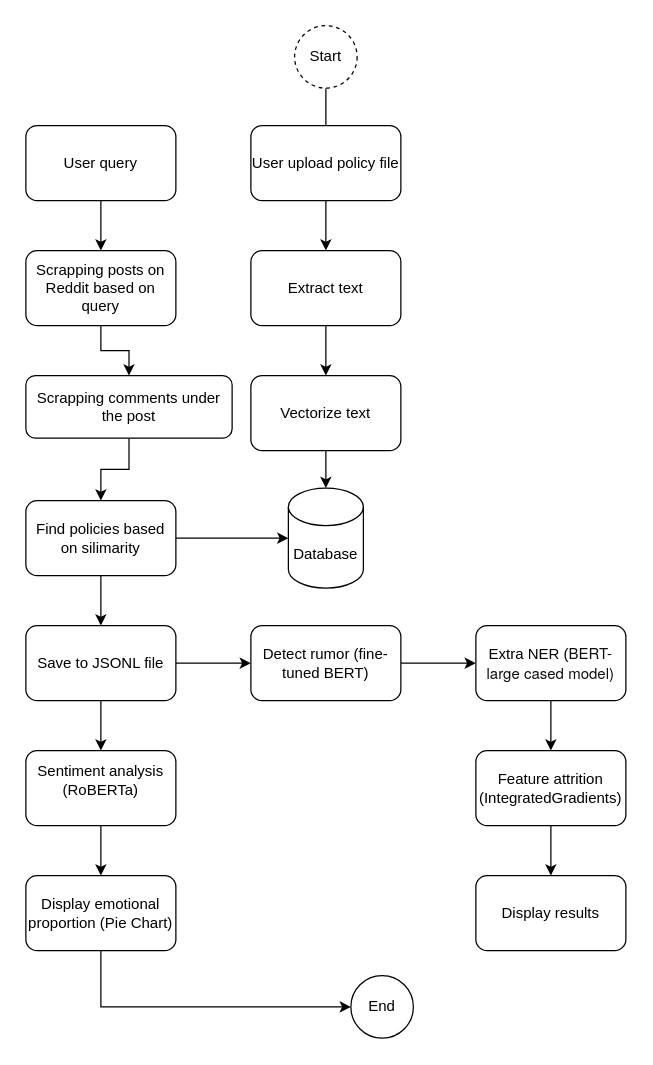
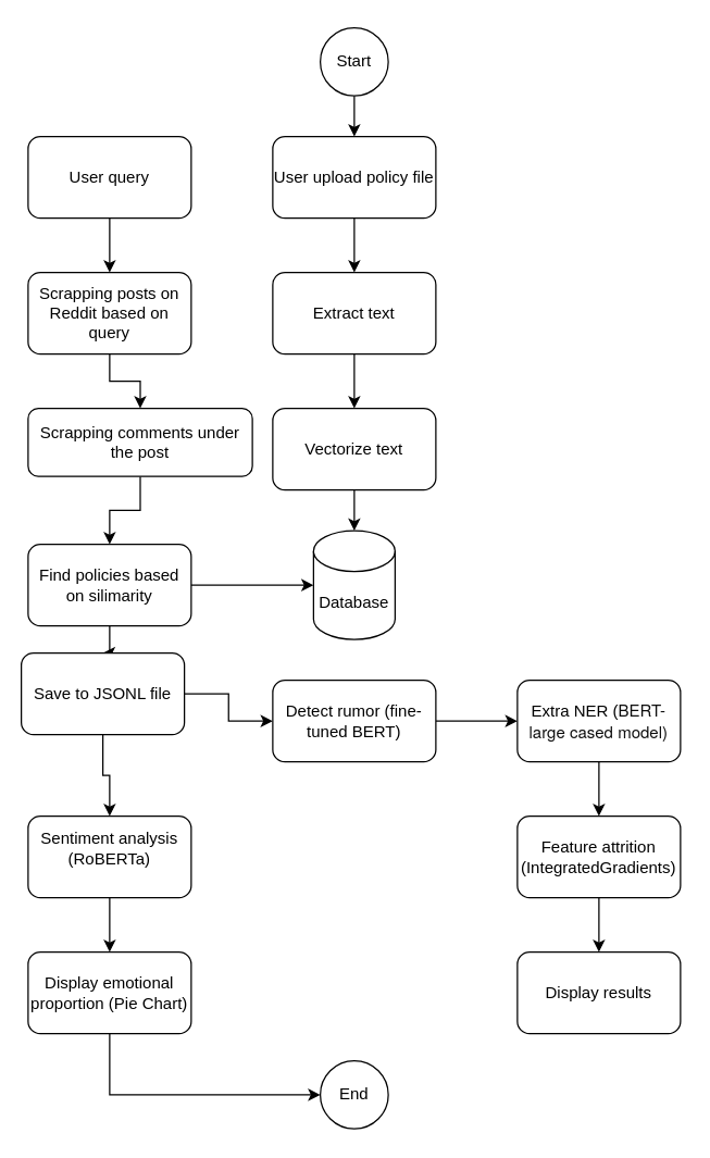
  <mxCell id="0" />
  <mxCell id="1" parent="0" />
  <mxCell id="2" value="Database" style="shape=cylinder3;whiteSpace=wrap;html=1;boundedLbl=1;backgroundOutline=1;size=15;" parent="1" vertex="1"><mxGeometry x="230" y="390" width="60" height="80" as="geometry" /></mxCell>
- <mxCell id="3" value="" style="edgeStyle=orthogonalEdgeStyle;rounded=0;orthogonalLoop=1;jettySize=auto;html=1;endArrow=none;" parent="1" source="4" target="6" edge="1"><mxGeometry relative="1" as="geometry" /></mxCell>
- <mxCell id="4" value="Start" style="ellipse;whiteSpace=wrap;html=1;aspect=fixed;dashed=1;" parent="1" vertex="1"><mxGeometry x="235" y="20" width="50" height="50" as="geometry" /></mxCell>
+ <mxCell id="3" value="" style="edgeStyle=orthogonalEdgeStyle;rounded=0;orthogonalLoop=1;jettySize=auto;html=1;" parent="1" source="4" target="6" edge="1"><mxGeometry relative="1" as="geometry" /></mxCell>
+ <mxCell id="4" value="Start" style="ellipse;whiteSpace=wrap;html=1;aspect=fixed;" parent="1" vertex="1"><mxGeometry x="235" y="20" width="50" height="50" as="geometry" /></mxCell>
  <mxCell id="5" value="" style="edgeStyle=orthogonalEdgeStyle;rounded=0;orthogonalLoop=1;jettySize=auto;html=1;" parent="1" source="6" target="8" edge="1"><mxGeometry relative="1" as="geometry" /></mxCell>
  <mxCell id="6" value="User upload policy file" style="rounded=1;whiteSpace=wrap;html=1;" parent="1" vertex="1"><mxGeometry x="200" y="100" width="120" height="60" as="geometry" /></mxCell>
  <mxCell id="7" value="" style="edgeStyle=orthogonalEdgeStyle;rounded=0;orthogonalLoop=1;jettySize=auto;html=1;" parent="1" source="8" target="10" edge="1"><mxGeometry relative="1" as="geometry" /></mxCell>
  <mxCell id="8" value="Extract text" style="rounded=1;whiteSpace=wrap;html=1;" parent="1" vertex="1"><mxGeometry x="200" y="200" width="120" height="60" as="geometry" /></mxCell>
  <mxCell id="9" value="" style="edgeStyle=orthogonalEdgeStyle;rounded=0;orthogonalLoop=1;jettySize=auto;html=1;entryX=0.5;entryY=0;entryDx=0;entryDy=0;entryPerimeter=0;" parent="1" source="10" target="2" edge="1"><mxGeometry relative="1" as="geometry"><mxPoint x="400" y="340" as="targetPoint" /><Array as="points"><mxPoint x="260" y="380" /><mxPoint x="260" y="380" /></Array></mxGeometry></mxCell>
  <mxCell id="10" value="Vectorize text" style="rounded=1;whiteSpace=wrap;html=1;" parent="1" vertex="1"><mxGeometry x="200" y="300" width="120" height="60" as="geometry" /></mxCell>
  <mxCell id="11" value="" style="edgeStyle=orthogonalEdgeStyle;rounded=0;orthogonalLoop=1;jettySize=auto;html=1;" parent="1" source="12" target="14" edge="1"><mxGeometry relative="1" as="geometry" /></mxCell>
  <mxCell id="12" value="User query" style="rounded=1;whiteSpace=wrap;html=1;" parent="1" vertex="1"><mxGeometry x="20" y="100" width="120" height="60" as="geometry" /></mxCell>
  <mxCell id="13" value="" style="edgeStyle=orthogonalEdgeStyle;rounded=0;orthogonalLoop=1;jettySize=auto;html=1;" parent="1" source="14" target="16" edge="1"><mxGeometry relative="1" as="geometry" /></mxCell>
  <mxCell id="14" value="Scrapping posts on Reddit based on query" style="whiteSpace=wrap;html=1;rounded=1;" parent="1" vertex="1"><mxGeometry x="20" y="200" width="120" height="60" as="geometry" /></mxCell>
  <mxCell id="15" value="" style="edgeStyle=orthogonalEdgeStyle;rounded=0;orthogonalLoop=1;jettySize=auto;html=1;" parent="1" source="16" target="18" edge="1"><mxGeometry relative="1" as="geometry" /></mxCell>
  <mxCell id="16" value="Scrapping comments under the post" style="whiteSpace=wrap;html=1;rounded=1;" parent="1" vertex="1"><mxGeometry x="20" y="300" width="165" height="50" as="geometry" /></mxCell>
  <mxCell id="17" value="" style="edgeStyle=orthogonalEdgeStyle;rounded=0;orthogonalLoop=1;jettySize=auto;html=1;" parent="1" source="18" target="21" edge="1"><mxGeometry relative="1" as="geometry" /></mxCell>
  <mxCell id="18" value="Find policies based on silimarity" style="rounded=1;whiteSpace=wrap;html=1;" parent="1" vertex="1"><mxGeometry x="20" y="400" width="120" height="60" as="geometry" /></mxCell>
  <mxCell id="19" value="" style="edgeStyle=orthogonalEdgeStyle;rounded=0;orthogonalLoop=1;jettySize=auto;html=1;" parent="1" source="21" target="24" edge="1"><mxGeometry relative="1" as="geometry" /></mxCell>
  <mxCell id="20" value="" style="edgeStyle=orthogonalEdgeStyle;rounded=0;orthogonalLoop=1;jettySize=auto;html=1;" parent="1" source="21" target="29" edge="1"><mxGeometry relative="1" as="geometry" /></mxCell>
- <mxCell id="21" value="Save to JSONL file" style="whiteSpace=wrap;html=1;rounded=1;" parent="1" vertex="1"><mxGeometry x="20" y="500" width="120" height="60" as="geometry" /></mxCell>
+ <mxCell id="21" value="Save to JSONL file" style="whiteSpace=wrap;html=1;rounded=1;" parent="1" vertex="1"><mxGeometry x="15" y="480" width="120" height="60" as="geometry" /></mxCell>
  <mxCell id="22" value="" style="endArrow=classic;html=1;rounded=0;entryX=0;entryY=0.5;entryDx=0;entryDy=0;entryPerimeter=0;exitX=1;exitY=0.5;exitDx=0;exitDy=0;" parent="1" source="18" target="2" edge="1"><mxGeometry width="50" height="50" relative="1" as="geometry"><mxPoint x="-40" y="370" as="sourcePoint" /><mxPoint x="10" y="320" as="targetPoint" /><Array as="points"><mxPoint x="230" y="430" /></Array></mxGeometry></mxCell>
  <mxCell id="23" value="" style="edgeStyle=orthogonalEdgeStyle;rounded=0;orthogonalLoop=1;jettySize=auto;html=1;" parent="1" source="24" target="26" edge="1"><mxGeometry relative="1" as="geometry" /></mxCell>
  <mxCell id="24" value="Detect rumor (fine-tuned BERT)" style="whiteSpace=wrap;html=1;rounded=1;" parent="1" vertex="1"><mxGeometry x="200" y="500" width="120" height="60" as="geometry" /></mxCell>
  <mxCell id="25" value="" style="edgeStyle=orthogonalEdgeStyle;rounded=0;orthogonalLoop=1;jettySize=auto;html=1;" parent="1" source="26" target="27" edge="1"><mxGeometry relative="1" as="geometry" /></mxCell>
  <mxCell id="26" value="&lt;font style=&quot;font-size: 12px;&quot;&gt;Extra NER (&lt;span style=&quot;color: rgb(14, 14, 14); font-family: &amp;quot;Helvetica Neue&amp;quot;; background-color: transparent;&quot;&gt;BERT-large cased model)&lt;/span&gt;&lt;/font&gt;" style="whiteSpace=wrap;html=1;rounded=1;" parent="1" vertex="1"><mxGeometry x="380" y="500" width="120" height="60" as="geometry" /></mxCell>
  <mxCell id="27" value="Feature attrition (IntegratedGradients)" style="whiteSpace=wrap;html=1;rounded=1;" parent="1" vertex="1"><mxGeometry x="380" y="600" width="120" height="60" as="geometry" /></mxCell>
  <mxCell id="28" value="" style="edgeStyle=orthogonalEdgeStyle;rounded=0;orthogonalLoop=1;jettySize=auto;html=1;" parent="1" source="29" target="32" edge="1"><mxGeometry relative="1" as="geometry" /></mxCell>
  <mxCell id="29" value="&lt;font style=&quot;font-size: 12px;&quot;&gt;Sentiment analysis (&lt;span style=&quot;background-color: transparent; color: light-dark(rgb(0, 0, 0), rgb(255, 255, 255));&quot;&gt;RoBERTa)&lt;/span&gt;&lt;/font&gt;&lt;p&gt;&lt;/p&gt;" style="whiteSpace=wrap;html=1;rounded=1;" parent="1" vertex="1"><mxGeometry x="20" y="600" width="120" height="60" as="geometry" /></mxCell>
  <mxCell id="30" value="Display results" style="whiteSpace=wrap;html=1;rounded=1;" parent="1" vertex="1"><mxGeometry x="380" y="700" width="120" height="60" as="geometry" /></mxCell>
  <mxCell id="31" value="" style="endArrow=classic;html=1;rounded=0;exitX=0.5;exitY=1;exitDx=0;exitDy=0;" parent="1" source="27" edge="1"><mxGeometry width="50" height="50" relative="1" as="geometry"><mxPoint x="160" y="530" as="sourcePoint" /><mxPoint x="440" y="700" as="targetPoint" /><Array as="points" /></mxGeometry></mxCell>
  <mxCell id="32" value="Display emotional proportion (Pie Chart)" style="whiteSpace=wrap;html=1;rounded=1;" parent="1" vertex="1"><mxGeometry x="20" y="700" width="120" height="60" as="geometry" /></mxCell>
- <mxCell id="33" value="End" style="ellipse;whiteSpace=wrap;html=1;aspect=fixed;" parent="1" vertex="1"><mxGeometry x="280" y="780" width="50" height="50" as="geometry" /></mxCell>
+ <mxCell id="33" value="End" style="ellipse;whiteSpace=wrap;html=1;aspect=fixed;" parent="1" vertex="1"><mxGeometry x="235" y="780" width="50" height="50" as="geometry" /></mxCell>
  <mxCell id="34" value="" style="endArrow=classic;html=1;rounded=0;exitX=0.5;exitY=1;exitDx=0;exitDy=0;entryX=0;entryY=0.5;entryDx=0;entryDy=0;" parent="1" source="32" target="33" edge="1"><mxGeometry width="50" height="50" relative="1" as="geometry"><mxPoint x="140" y="610" as="sourcePoint" /><mxPoint x="190" y="560" as="targetPoint" /><Array as="points"><mxPoint x="80" y="805" /></Array></mxGeometry></mxCell>
